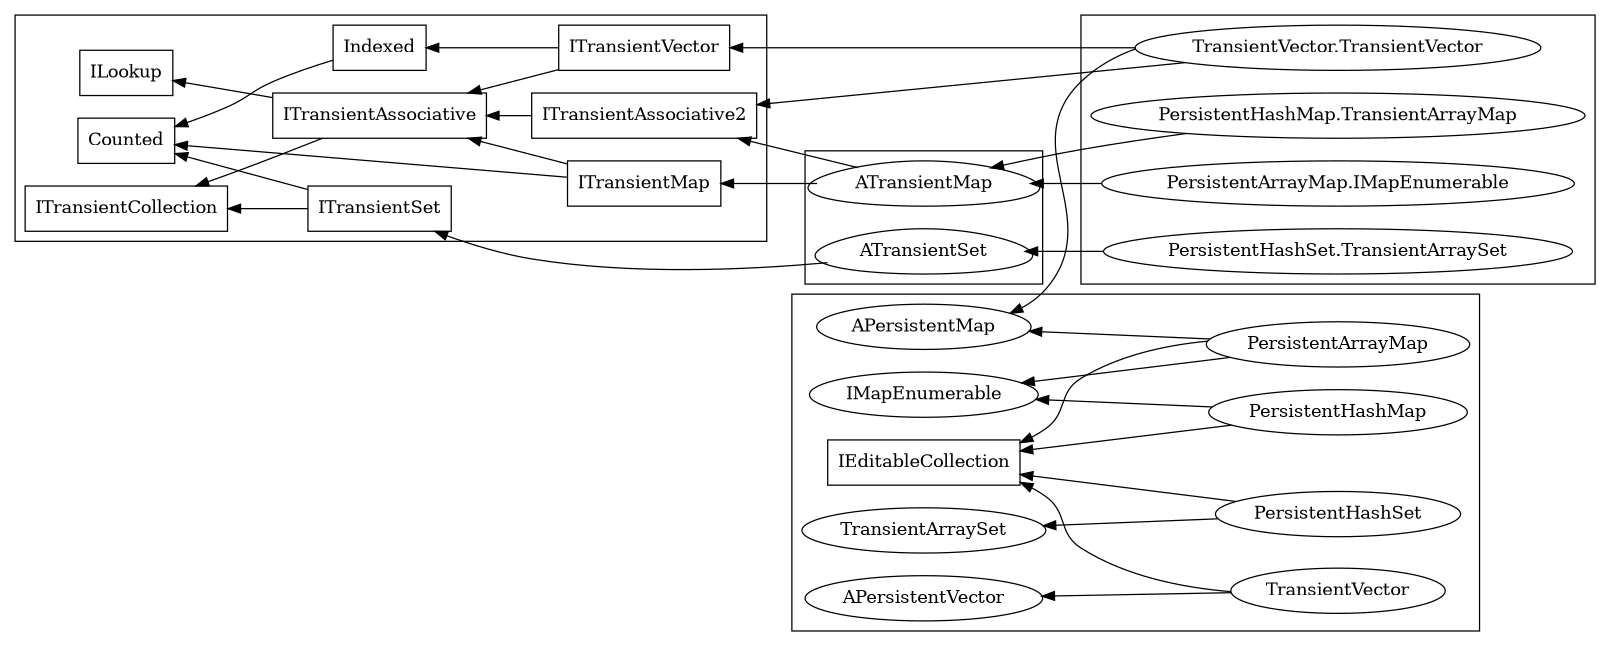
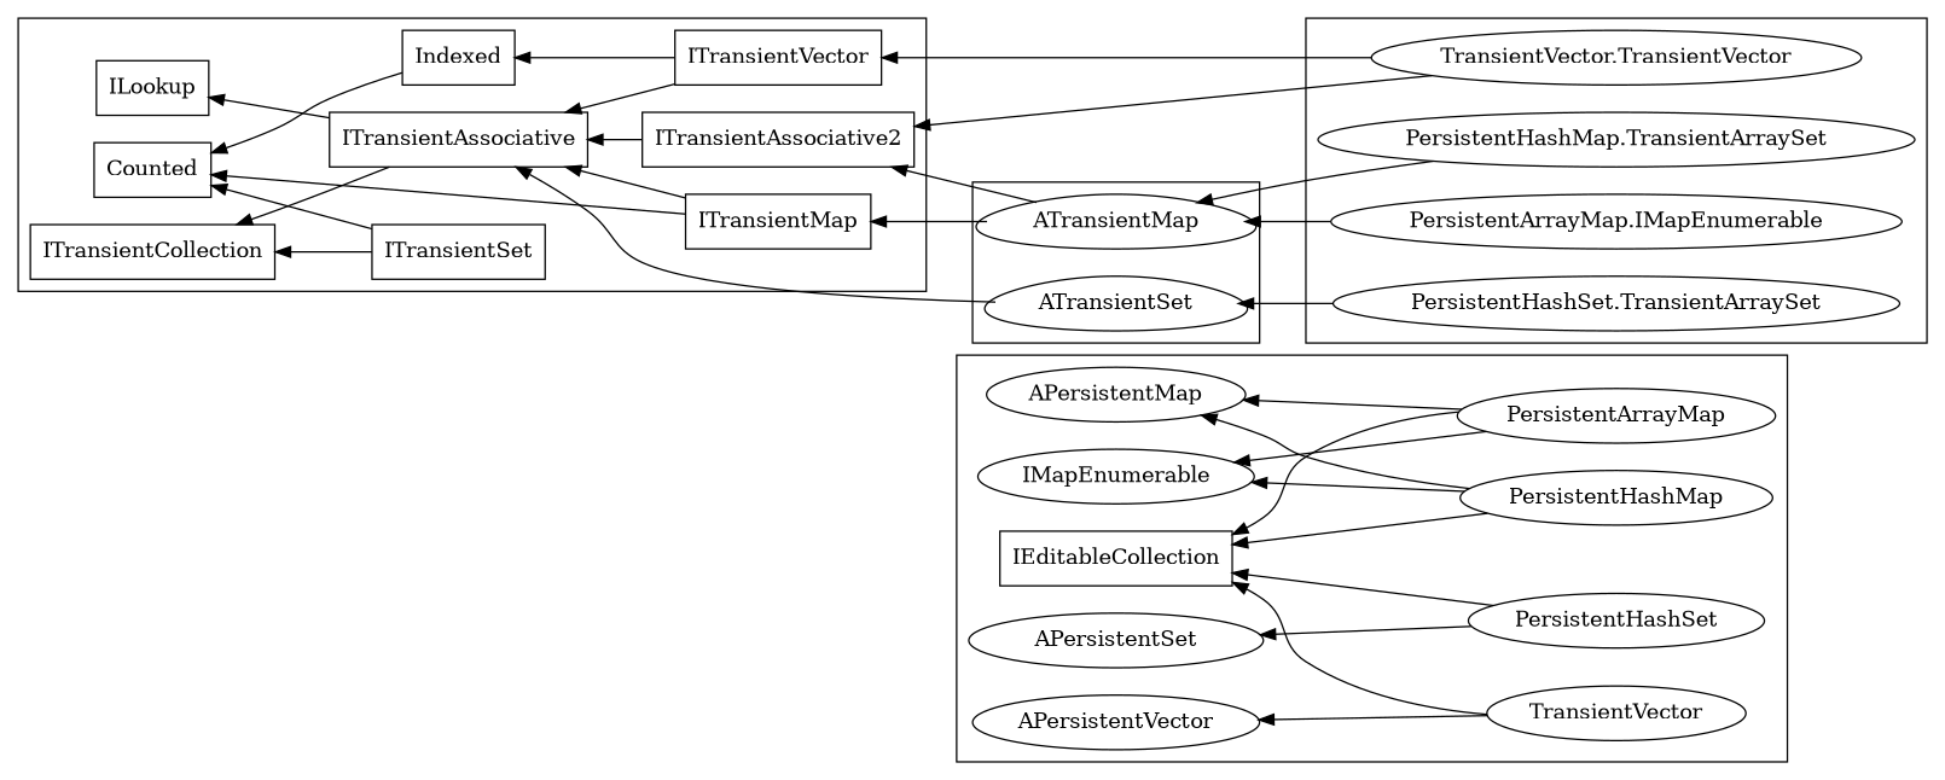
  strict digraph {
    rankdir=RL
    node [shape=ellipse]
    ILookup [shape=box]
    Counted [shape=box]
    Indexed [shape=box]
    ITransientCollection [shape=box]
    ITransientAssociative [shape=box]
    ITransientAssociative2 [shape=box]
    ITransientMap [shape=box]
    ITransientSet [shape=box]
    ITransientVector [shape=box]
    ATransientMap [shape=egg]
    ATransientSet [shape=egg]
    n12 [label="PersistentArrayMap.IMapEnumerable"]
-   "PersistentHashMap.TransientArrayMap"
+   "PersistentHashMap.TransientArrayMap" [label="PersistentHashMap.TransientArraySet"]
    "PersistentHashSet.TransientArraySet"
    n15 [label="TransientVector.TransientVector"]
    IEditableCollection [shape=box]
    PersistentArrayMap
    APersistentMap
    IMapEnumerable
    PersistentHashMap
    PersistentHashSet
-   APersistentSet [label=TransientArraySet]
+   APersistentSet
    n23 [label=TransientVector]
    APersistentVector
    subgraph cluster_1 {
      ILookup
      Counted
      Indexed
      ITransientCollection
      ITransientAssociative
      ITransientAssociative2
      ITransientMap
      ITransientSet
      ITransientVector
    }
    subgraph cluster_2 {
    }
    subgraph cluster_3 {
      ATransientMap
      ATransientSet
    }
    subgraph cluster_4 {
      n12
      "PersistentHashMap.TransientArrayMap"
      "PersistentHashSet.TransientArraySet"
      n15
    }
    subgraph cluster_5 {
      IEditableCollection
      PersistentArrayMap
      APersistentMap
      IMapEnumerable
      PersistentHashMap
      PersistentHashSet
      APersistentSet
      n23
      APersistentVector
    }
    Indexed -> Counted
    ITransientAssociative -> ILookup
    ITransientAssociative -> ITransientCollection
    ITransientAssociative2 -> ITransientAssociative
    ITransientMap -> Counted
    ITransientMap -> ITransientAssociative
    ITransientSet -> Counted
    ITransientSet -> ITransientCollection
    ITransientVector -> Indexed
    ITransientVector -> ITransientAssociative
    ATransientMap -> ITransientAssociative2
    ATransientMap -> ITransientMap
-   ATransientSet -> ITransientSet
+   ATransientSet -> ITransientAssociative
    n12 -> ATransientMap
    "PersistentHashMap.TransientArrayMap" -> ATransientMap
    "PersistentHashSet.TransientArraySet" -> ATransientSet
    n15 -> ITransientAssociative2
    n15 -> ITransientVector
    PersistentArrayMap -> IEditableCollection
    PersistentArrayMap -> APersistentMap
    PersistentArrayMap -> IMapEnumerable
    PersistentHashMap -> IEditableCollection
-   n15 -> APersistentMap
+   PersistentHashMap -> APersistentMap
    PersistentHashMap -> IMapEnumerable
    PersistentHashSet -> IEditableCollection
    PersistentHashSet -> APersistentSet
    n23 -> IEditableCollection
    n23 -> APersistentVector
  }
